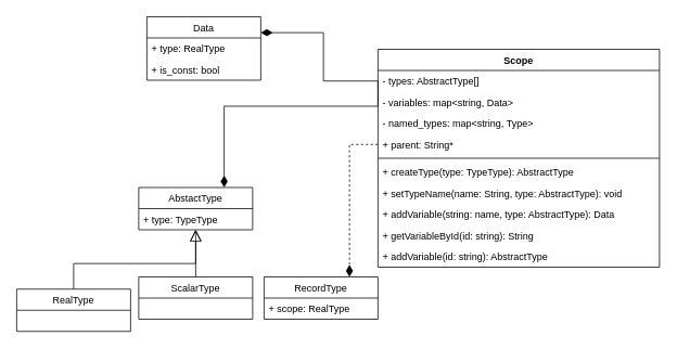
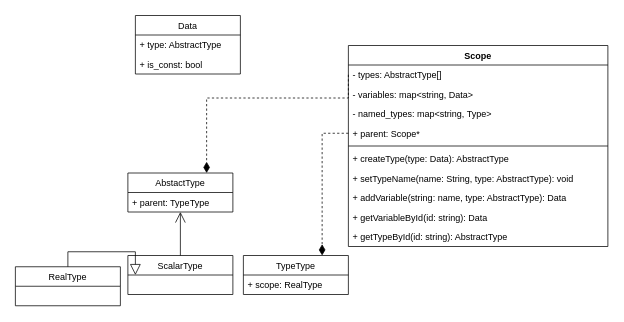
  <mxCell id="0" />
  <mxCell id="1" parent="0" />
  <mxCell id="2" value="AbstactType" style="swimlane;fontStyle=0;childLayout=stackLayout;horizontal=1;startSize=26;fillColor=none;horizontalStack=0;resizeParent=1;resizeParentMax=0;resizeLast=0;collapsible=1;marginBottom=0;" vertex="1" parent="1"><mxGeometry x="170" y="230" width="140" height="52" as="geometry" /></mxCell>
- <mxCell id="3" value="+ type: TypeType" style="text;strokeColor=none;fillColor=none;align=left;verticalAlign=top;spacingLeft=4;spacingRight=4;overflow=hidden;rotatable=0;points=[[0,0.5],[1,0.5]];portConstraint=eastwest;" vertex="1" parent="2"><mxGeometry y="26" width="140" height="26" as="geometry" /></mxCell>
+ <mxCell id="3" value="+ parent: TypeType" style="text;strokeColor=none;fillColor=none;align=left;verticalAlign=top;spacingLeft=4;spacingRight=4;overflow=hidden;rotatable=0;points=[[0,0.5],[1,0.5]];portConstraint=eastwest;" vertex="1" parent="2"><mxGeometry y="26" width="140" height="26" as="geometry" /></mxCell>
  <mxCell id="4" value="Data" style="swimlane;fontStyle=0;childLayout=stackLayout;horizontal=1;startSize=26;fillColor=none;horizontalStack=0;resizeParent=1;resizeParentMax=0;resizeLast=0;collapsible=1;marginBottom=0;" vertex="1" parent="1"><mxGeometry x="180" y="20" width="140" height="78" as="geometry" /></mxCell>
- <mxCell id="5" value="+ type: RealType" style="text;strokeColor=none;fillColor=none;align=left;verticalAlign=top;spacingLeft=4;spacingRight=4;overflow=hidden;rotatable=0;points=[[0,0.5],[1,0.5]];portConstraint=eastwest;" vertex="1" parent="4"><mxGeometry y="26" width="140" height="26" as="geometry" /></mxCell>
+ <mxCell id="5" value="+ type: AbstractType" style="text;strokeColor=none;fillColor=none;align=left;verticalAlign=top;spacingLeft=4;spacingRight=4;overflow=hidden;rotatable=0;points=[[0,0.5],[1,0.5]];portConstraint=eastwest;" vertex="1" parent="4"><mxGeometry y="26" width="140" height="26" as="geometry" /></mxCell>
  <mxCell id="6" value="+ is_const: bool" style="text;strokeColor=none;fillColor=none;align=left;verticalAlign=top;spacingLeft=4;spacingRight=4;overflow=hidden;rotatable=0;points=[[0,0.5],[1,0.5]];portConstraint=eastwest;" vertex="1" parent="4"><mxGeometry y="52" width="140" height="26" as="geometry" /></mxCell>
  <mxCell id="7" style="edgeStyle=orthogonalEdgeStyle;rounded=0;orthogonalLoop=1;jettySize=auto;html=1;exitX=0;exitY=0.5;exitDx=0;exitDy=0;endArrow=diamondThin;endFill=1;endSize=12;entryX=0.75;entryY=0;entryDx=0;entryDy=0;dashed=1;" edge="1" parent="1" source="12" target="23"><mxGeometry relative="1" as="geometry" /></mxCell>
  <mxCell id="8" value="Scope" style="swimlane;fontStyle=1;align=center;verticalAlign=top;childLayout=stackLayout;horizontal=1;startSize=26;horizontalStack=0;resizeParent=1;resizeParentMax=0;resizeLast=0;collapsible=1;marginBottom=0;" vertex="1" parent="1"><mxGeometry x="464" y="60" width="346" height="268" as="geometry" /></mxCell>
  <mxCell id="9" value="- types: AbstractType[]" style="text;strokeColor=none;fillColor=none;align=left;verticalAlign=top;spacingLeft=4;spacingRight=4;overflow=hidden;rotatable=0;points=[[0,0.5],[1,0.5]];portConstraint=eastwest;" vertex="1" parent="8"><mxGeometry y="26" width="346" height="26" as="geometry" /></mxCell>
  <mxCell id="10" value="- variables: map&lt;string, Data&gt;" style="text;strokeColor=none;fillColor=none;align=left;verticalAlign=top;spacingLeft=4;spacingRight=4;overflow=hidden;rotatable=0;points=[[0,0.5],[1,0.5]];portConstraint=eastwest;" vertex="1" parent="8"><mxGeometry y="52" width="346" height="26" as="geometry" /></mxCell>
  <mxCell id="11" value="- named_types: map&lt;string, Type&gt;" style="text;strokeColor=none;fillColor=none;align=left;verticalAlign=top;spacingLeft=4;spacingRight=4;overflow=hidden;rotatable=0;points=[[0,0.5],[1,0.5]];portConstraint=eastwest;" vertex="1" parent="8"><mxGeometry y="78" width="346" height="26" as="geometry" /></mxCell>
- <mxCell id="12" value="+ parent: String*" style="text;strokeColor=none;fillColor=none;align=left;verticalAlign=top;spacingLeft=4;spacingRight=4;overflow=hidden;rotatable=0;points=[[0,0.5],[1,0.5]];portConstraint=eastwest;" vertex="1" parent="8"><mxGeometry y="104" width="346" height="26" as="geometry" /></mxCell>
+ <mxCell id="12" value="+ parent: Scope*" style="text;strokeColor=none;fillColor=none;align=left;verticalAlign=top;spacingLeft=4;spacingRight=4;overflow=hidden;rotatable=0;points=[[0,0.5],[1,0.5]];portConstraint=eastwest;" vertex="1" parent="8"><mxGeometry y="104" width="346" height="26" as="geometry" /></mxCell>
  <mxCell id="13" value="" style="line;strokeWidth=1;fillColor=none;align=left;verticalAlign=middle;spacingTop=-1;spacingLeft=3;spacingRight=3;rotatable=0;labelPosition=right;points=[];portConstraint=eastwest;" vertex="1" parent="8"><mxGeometry y="130" width="346" height="8" as="geometry" /></mxCell>
- <mxCell id="14" value="+ createType(type: TypeType): AbstractType" style="text;strokeColor=none;fillColor=none;align=left;verticalAlign=top;spacingLeft=4;spacingRight=4;overflow=hidden;rotatable=0;points=[[0,0.5],[1,0.5]];portConstraint=eastwest;" vertex="1" parent="8"><mxGeometry y="138" width="346" height="26" as="geometry" /></mxCell>
+ <mxCell id="14" value="+ createType(type: Data): AbstractType" style="text;strokeColor=none;fillColor=none;align=left;verticalAlign=top;spacingLeft=4;spacingRight=4;overflow=hidden;rotatable=0;points=[[0,0.5],[1,0.5]];portConstraint=eastwest;" vertex="1" parent="8"><mxGeometry y="138" width="346" height="26" as="geometry" /></mxCell>
  <mxCell id="15" value="+ setTypeName(name: String, type: AbstractType): void" style="text;strokeColor=none;fillColor=none;align=left;verticalAlign=top;spacingLeft=4;spacingRight=4;overflow=hidden;rotatable=0;points=[[0,0.5],[1,0.5]];portConstraint=eastwest;" vertex="1" parent="8"><mxGeometry y="164" width="346" height="26" as="geometry" /></mxCell>
  <mxCell id="16" value="+ addVariable(string: name, type: AbstractType): Data" style="text;strokeColor=none;fillColor=none;align=left;verticalAlign=top;spacingLeft=4;spacingRight=4;overflow=hidden;rotatable=0;points=[[0,0.5],[1,0.5]];portConstraint=eastwest;" vertex="1" parent="8"><mxGeometry y="190" width="346" height="26" as="geometry" /></mxCell>
- <mxCell id="17" value="+ getVariableById(id: string): String" style="text;strokeColor=none;fillColor=none;align=left;verticalAlign=top;spacingLeft=4;spacingRight=4;overflow=hidden;rotatable=0;points=[[0,0.5],[1,0.5]];portConstraint=eastwest;" vertex="1" parent="8"><mxGeometry y="216" width="346" height="26" as="geometry" /></mxCell>
- <mxCell id="18" value="+ addVariable(id: string): AbstractType" style="text;strokeColor=none;fillColor=none;align=left;verticalAlign=top;spacingLeft=4;spacingRight=4;overflow=hidden;rotatable=0;points=[[0,0.5],[1,0.5]];portConstraint=eastwest;" vertex="1" parent="8"><mxGeometry y="242" width="346" height="26" as="geometry" /></mxCell>
+ <mxCell id="17" value="+ getVariableById(id: string): Data" style="text;strokeColor=none;fillColor=none;align=left;verticalAlign=top;spacingLeft=4;spacingRight=4;overflow=hidden;rotatable=0;points=[[0,0.5],[1,0.5]];portConstraint=eastwest;" vertex="1" parent="8"><mxGeometry y="216" width="346" height="26" as="geometry" /></mxCell>
+ <mxCell id="18" value="+ getTypeById(id: string): AbstractType" style="text;strokeColor=none;fillColor=none;align=left;verticalAlign=top;spacingLeft=4;spacingRight=4;overflow=hidden;rotatable=0;points=[[0,0.5],[1,0.5]];portConstraint=eastwest;" vertex="1" parent="8"><mxGeometry y="242" width="346" height="26" as="geometry" /></mxCell>
  <mxCell id="19" style="edgeStyle=orthogonalEdgeStyle;rounded=0;orthogonalLoop=1;jettySize=auto;html=1;exitX=0.5;exitY=0;exitDx=0;exitDy=0;endSize=12;endArrow=open;endFill=0;" edge="1" parent="1" source="20" target="2"><mxGeometry relative="1" as="geometry" /></mxCell>
  <mxCell id="20" value="ScalarType" style="swimlane;fontStyle=0;childLayout=stackLayout;horizontal=1;startSize=26;fillColor=none;horizontalStack=0;resizeParent=1;resizeParentMax=0;resizeLast=0;collapsible=1;marginBottom=0;" vertex="1" parent="1"><mxGeometry x="170" y="340" width="140" height="52" as="geometry" /></mxCell>
- <mxCell id="21" style="edgeStyle=orthogonalEdgeStyle;rounded=0;orthogonalLoop=1;jettySize=auto;html=1;exitX=0.5;exitY=0;exitDx=0;exitDy=0;endArrow=block;endFill=0;endSize=12;" edge="1" parent="1" source="22" target="2"><mxGeometry relative="1" as="geometry" /></mxCell>
+ <mxCell id="21" style="edgeStyle=orthogonalEdgeStyle;rounded=0;orthogonalLoop=1;jettySize=auto;html=1;exitX=0.5;exitY=0;exitDx=0;exitDy=0;endArrow=block;endFill=0;endSize=12;" edge="1" parent="1" source="22" target="20"><mxGeometry relative="1" as="geometry" /></mxCell>
  <mxCell id="22" value="RealType" style="swimlane;fontStyle=0;childLayout=stackLayout;horizontal=1;startSize=26;fillColor=none;horizontalStack=0;resizeParent=1;resizeParentMax=0;resizeLast=0;collapsible=1;marginBottom=0;" vertex="1" parent="1"><mxGeometry x="20" y="355" width="140" height="52" as="geometry" /></mxCell>
- <mxCell id="23" value="RecordType" style="swimlane;fontStyle=0;childLayout=stackLayout;horizontal=1;startSize=26;fillColor=none;horizontalStack=0;resizeParent=1;resizeParentMax=0;resizeLast=0;collapsible=1;marginBottom=0;" vertex="1" parent="1"><mxGeometry x="324" y="340" width="140" height="52" as="geometry" /></mxCell>
+ <mxCell id="23" value="TypeType" style="swimlane;fontStyle=0;childLayout=stackLayout;horizontal=1;startSize=26;fillColor=none;horizontalStack=0;resizeParent=1;resizeParentMax=0;resizeLast=0;collapsible=1;marginBottom=0;" vertex="1" parent="1"><mxGeometry x="324" y="340" width="140" height="52" as="geometry" /></mxCell>
  <mxCell id="24" value="+ scope: RealType" style="text;strokeColor=none;fillColor=none;align=left;verticalAlign=top;spacingLeft=4;spacingRight=4;overflow=hidden;rotatable=0;points=[[0,0.5],[1,0.5]];portConstraint=eastwest;" vertex="1" parent="23"><mxGeometry y="26" width="140" height="26" as="geometry" /></mxCell>
- <mxCell id="25" style="edgeStyle=orthogonalEdgeStyle;rounded=0;orthogonalLoop=1;jettySize=auto;html=1;exitX=0;exitY=0.5;exitDx=0;exitDy=0;entryX=1;entryY=0.25;entryDx=0;entryDy=0;endArrow=diamondThin;endFill=1;endSize=12;" edge="1" parent="1" source="9" target="4"><mxGeometry relative="1" as="geometry" /></mxCell>
- <mxCell id="26" style="edgeStyle=orthogonalEdgeStyle;rounded=0;orthogonalLoop=1;jettySize=auto;html=1;exitX=0;exitY=0.5;exitDx=0;exitDy=0;entryX=0.75;entryY=0;entryDx=0;entryDy=0;endArrow=diamondThin;endFill=1;endSize=12;" edge="1" parent="1" source="9" target="2"><mxGeometry relative="1" as="geometry"><Array as="points"><mxPoint x="464" y="130" /><mxPoint x="275" y="130" /></Array></mxGeometry></mxCell>
+ <mxCell id="26" style="edgeStyle=orthogonalEdgeStyle;rounded=0;orthogonalLoop=1;jettySize=auto;html=1;exitX=0;exitY=0.5;exitDx=0;exitDy=0;entryX=0.75;entryY=0;entryDx=0;entryDy=0;endArrow=diamondThin;endFill=1;endSize=12;dashed=1;" edge="1" parent="1" source="9" target="2"><mxGeometry relative="1" as="geometry"><Array as="points"><mxPoint x="464" y="130" /><mxPoint x="275" y="130" /></Array></mxGeometry></mxCell>
